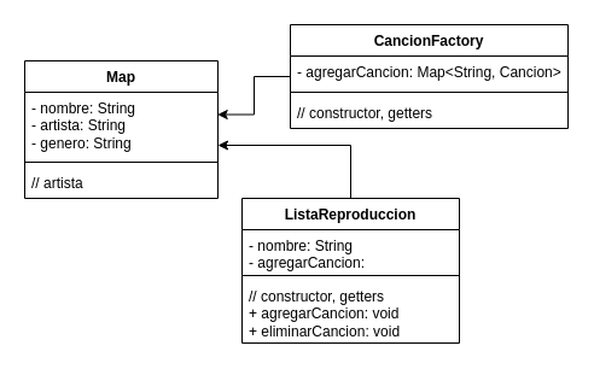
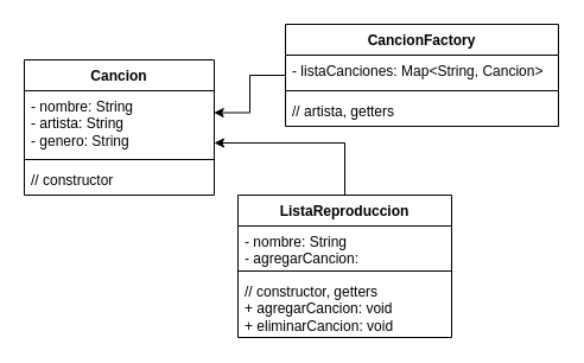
  <mxCell id="0" />
  <mxCell id="1" parent="0" />
- <mxCell id="2" value="Map" style="swimlane;fontStyle=1;align=center;verticalAlign=top;childLayout=stackLayout;horizontal=1;startSize=26;horizontalStack=0;resizeParent=1;resizeParentMax=0;resizeLast=0;collapsible=1;marginBottom=0;whiteSpace=wrap;html=1;" vertex="1" parent="1"><mxGeometry x="20" y="50" width="160" height="114" as="geometry" /></mxCell>
+ <mxCell id="2" value="Cancion" style="swimlane;fontStyle=1;align=center;verticalAlign=top;childLayout=stackLayout;horizontal=1;startSize=26;horizontalStack=0;resizeParent=1;resizeParentMax=0;resizeLast=0;collapsible=1;marginBottom=0;whiteSpace=wrap;html=1;" vertex="1" parent="1"><mxGeometry x="20" y="50" width="160" height="114" as="geometry" /></mxCell>
  <mxCell id="3" value="- nombre: String&lt;div&gt;- artista: String&lt;/div&gt;&lt;div&gt;- genero: String&lt;/div&gt;" style="text;strokeColor=none;fillColor=none;align=left;verticalAlign=top;spacingLeft=4;spacingRight=4;overflow=hidden;rotatable=0;points=[[0,0.5],[1,0.5]];portConstraint=eastwest;whiteSpace=wrap;html=1;" vertex="1" parent="2"><mxGeometry y="26" width="160" height="54" as="geometry" /></mxCell>
  <mxCell id="4" value="" style="line;strokeWidth=1;fillColor=none;align=left;verticalAlign=middle;spacingTop=-1;spacingLeft=3;spacingRight=3;rotatable=0;labelPosition=right;points=[];portConstraint=eastwest;strokeColor=inherit;" vertex="1" parent="2"><mxGeometry y="80" width="160" height="8" as="geometry" /></mxCell>
- <mxCell id="5" value="// artista" style="text;strokeColor=none;fillColor=none;align=left;verticalAlign=top;spacingLeft=4;spacingRight=4;overflow=hidden;rotatable=0;points=[[0,0.5],[1,0.5]];portConstraint=eastwest;whiteSpace=wrap;html=1;" vertex="1" parent="2"><mxGeometry y="88" width="160" height="26" as="geometry" /></mxCell>
+ <mxCell id="5" value="// constructor" style="text;strokeColor=none;fillColor=none;align=left;verticalAlign=top;spacingLeft=4;spacingRight=4;overflow=hidden;rotatable=0;points=[[0,0.5],[1,0.5]];portConstraint=eastwest;whiteSpace=wrap;html=1;" vertex="1" parent="2"><mxGeometry y="88" width="160" height="26" as="geometry" /></mxCell>
  <mxCell id="6" value="ListaReproduccion" style="swimlane;fontStyle=1;align=center;verticalAlign=top;childLayout=stackLayout;horizontal=1;startSize=26;horizontalStack=0;resizeParent=1;resizeParentMax=0;resizeLast=0;collapsible=1;marginBottom=0;whiteSpace=wrap;html=1;" vertex="1" parent="1"><mxGeometry x="200" y="164" width="180" height="120" as="geometry" /></mxCell>
  <mxCell id="7" value="- nombre: String&lt;div&gt;- agregarCancion: List&amp;lt;Cancion&amp;gt;&lt;/div&gt;" style="text;strokeColor=none;fillColor=none;align=left;verticalAlign=top;spacingLeft=4;spacingRight=4;overflow=hidden;rotatable=0;points=[[0,0.5],[1,0.5]];portConstraint=eastwest;whiteSpace=wrap;html=1;" vertex="1" parent="6"><mxGeometry y="26" width="180" height="34" as="geometry" /></mxCell>
  <mxCell id="8" value="" style="line;strokeWidth=1;fillColor=none;align=left;verticalAlign=middle;spacingTop=-1;spacingLeft=3;spacingRight=3;rotatable=0;labelPosition=right;points=[];portConstraint=eastwest;strokeColor=inherit;" vertex="1" parent="6"><mxGeometry y="60" width="180" height="8" as="geometry" /></mxCell>
  <mxCell id="9" value="// constructor, getters&lt;div&gt;+ agregarCancion: void&lt;/div&gt;&lt;div&gt;+ eliminarCancion: void&lt;/div&gt;" style="text;strokeColor=none;fillColor=none;align=left;verticalAlign=top;spacingLeft=4;spacingRight=4;overflow=hidden;rotatable=0;points=[[0,0.5],[1,0.5]];portConstraint=eastwest;whiteSpace=wrap;html=1;" vertex="1" parent="6"><mxGeometry y="68" width="180" height="52" as="geometry" /></mxCell>
  <mxCell id="10" value="CancionFactory" style="swimlane;fontStyle=1;align=center;verticalAlign=top;childLayout=stackLayout;horizontal=1;startSize=26;horizontalStack=0;resizeParent=1;resizeParentMax=0;resizeLast=0;collapsible=1;marginBottom=0;whiteSpace=wrap;html=1;" vertex="1" parent="1"><mxGeometry x="240" y="20" width="230" height="86" as="geometry" /></mxCell>
- <mxCell id="11" value="- agregarCancion: Map&amp;lt;String, Cancion&amp;gt;" style="text;strokeColor=none;fillColor=none;align=left;verticalAlign=top;spacingLeft=4;spacingRight=4;overflow=hidden;rotatable=0;points=[[0,0.5],[1,0.5]];portConstraint=eastwest;whiteSpace=wrap;html=1;" vertex="1" parent="10"><mxGeometry y="26" width="230" height="26" as="geometry" /></mxCell>
+ <mxCell id="11" value="- listaCanciones: Map&amp;lt;String, Cancion&amp;gt;" style="text;strokeColor=none;fillColor=none;align=left;verticalAlign=top;spacingLeft=4;spacingRight=4;overflow=hidden;rotatable=0;points=[[0,0.5],[1,0.5]];portConstraint=eastwest;whiteSpace=wrap;html=1;" vertex="1" parent="10"><mxGeometry y="26" width="230" height="26" as="geometry" /></mxCell>
  <mxCell id="12" value="" style="line;strokeWidth=1;fillColor=none;align=left;verticalAlign=middle;spacingTop=-1;spacingLeft=3;spacingRight=3;rotatable=0;labelPosition=right;points=[];portConstraint=eastwest;strokeColor=inherit;" vertex="1" parent="10"><mxGeometry y="52" width="230" height="8" as="geometry" /></mxCell>
- <mxCell id="13" value="// constructor, getters" style="text;strokeColor=none;fillColor=none;align=left;verticalAlign=top;spacingLeft=4;spacingRight=4;overflow=hidden;rotatable=0;points=[[0,0.5],[1,0.5]];portConstraint=eastwest;whiteSpace=wrap;html=1;" vertex="1" parent="10"><mxGeometry y="60" width="230" height="26" as="geometry" /></mxCell>
+ <mxCell id="13" value="// artista, getters" style="text;strokeColor=none;fillColor=none;align=left;verticalAlign=top;spacingLeft=4;spacingRight=4;overflow=hidden;rotatable=0;points=[[0,0.5],[1,0.5]];portConstraint=eastwest;whiteSpace=wrap;html=1;" vertex="1" parent="10"><mxGeometry y="60" width="230" height="26" as="geometry" /></mxCell>
  <mxCell id="14" style="edgeStyle=orthogonalEdgeStyle;rounded=0;orthogonalLoop=1;jettySize=auto;html=1;entryX=0.998;entryY=0.343;entryDx=0;entryDy=0;entryPerimeter=0;" edge="1" parent="1" source="10" target="3"><mxGeometry relative="1" as="geometry" /></mxCell>
  <mxCell id="15" style="edgeStyle=orthogonalEdgeStyle;rounded=0;orthogonalLoop=1;jettySize=auto;html=1;entryX=1;entryY=0.815;entryDx=0;entryDy=0;entryPerimeter=0;" edge="1" parent="1" source="6" target="3"><mxGeometry relative="1" as="geometry" /></mxCell>
